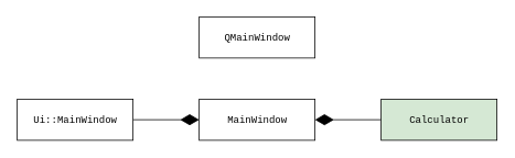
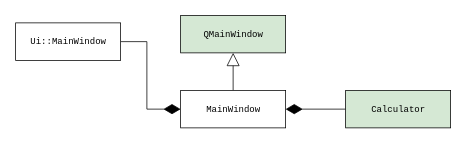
  <mxCell id="0" />
  <mxCell id="1" parent="0" />
+ <mxCell id="2" style="edgeStyle=orthogonalEdgeStyle;rounded=0;orthogonalLoop=1;jettySize=auto;html=1;entryX=0.5;entryY=1;entryDx=0;entryDy=0;endArrow=block;endFill=0;endSize=15;" edge="1" parent="1" source="3" target="6"><mxGeometry relative="1" as="geometry" /></mxCell>
  <mxCell id="3" value="&lt;font face=&quot;Courier New&quot;&gt;MainWindow&lt;/font&gt;" style="html=1;" vertex="1" parent="1"><mxGeometry x="240" y="120" width="140" height="50" as="geometry" /></mxCell>
  <mxCell id="4" style="edgeStyle=orthogonalEdgeStyle;rounded=0;orthogonalLoop=1;jettySize=auto;html=1;entryX=0;entryY=0.5;entryDx=0;entryDy=0;endArrow=diamondThin;endFill=1;endSize=20;" edge="1" parent="1" source="5" target="3"><mxGeometry relative="1" as="geometry" /></mxCell>
- <mxCell id="5" value="&lt;font face=&quot;Courier New&quot;&gt;Ui::MainWindow&lt;/font&gt;" style="html=1;" vertex="1" parent="1"><mxGeometry x="20" y="120" width="140" height="50" as="geometry" /></mxCell>
- <mxCell id="6" value="&lt;font face=&quot;Courier New&quot;&gt;QMainWindow&lt;/font&gt;" style="html=1;" vertex="1" parent="1"><mxGeometry x="240" y="20" width="140" height="50" as="geometry" /></mxCell>
+ <mxCell id="5" value="&lt;font face=&quot;Courier New&quot;&gt;Ui::MainWindow&lt;/font&gt;" style="html=1;" vertex="1" parent="1"><mxGeometry x="20" y="30" width="140" height="50" as="geometry" /></mxCell>
+ <mxCell id="6" value="&lt;font face=&quot;Courier New&quot;&gt;QMainWindow&lt;/font&gt;" style="html=1;fillColor=#d5e8d4;" vertex="1" parent="1"><mxGeometry x="240" y="20" width="140" height="50" as="geometry" /></mxCell>
  <mxCell id="7" style="edgeStyle=orthogonalEdgeStyle;rounded=0;orthogonalLoop=1;jettySize=auto;html=1;entryX=1;entryY=0.5;entryDx=0;entryDy=0;endArrow=diamondThin;endFill=1;endSize=20;" edge="1" parent="1" source="8" target="3"><mxGeometry relative="1" as="geometry" /></mxCell>
  <mxCell id="8" value="&lt;font face=&quot;Courier New&quot;&gt;Calculator&lt;/font&gt;" style="html=1;fillColor=#d5e8d4;" vertex="1" parent="1"><mxGeometry x="460" y="120" width="140" height="50" as="geometry" /></mxCell>
